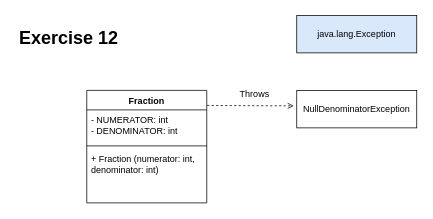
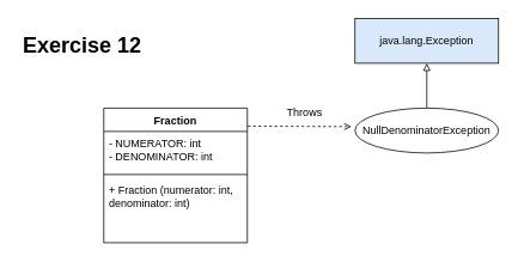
  <mxCell id="0" />
  <mxCell id="1" parent="0" />
  <mxCell id="2" value="Fraction" style="swimlane;fontStyle=1;align=center;verticalAlign=top;childLayout=stackLayout;horizontal=1;startSize=26;horizontalStack=0;resizeParent=1;resizeParentMax=0;resizeLast=0;collapsible=1;marginBottom=0;whiteSpace=wrap;html=1;" vertex="1" parent="1"><mxGeometry x="115" y="120" width="160" height="150" as="geometry" /></mxCell>
  <mxCell id="3" value="- NUMERATOR: int&lt;br&gt;- DENOMINATOR: int" style="text;strokeColor=none;fillColor=none;align=left;verticalAlign=top;spacingLeft=4;spacingRight=4;overflow=hidden;rotatable=0;points=[[0,0.5],[1,0.5]];portConstraint=eastwest;whiteSpace=wrap;html=1;" vertex="1" parent="2"><mxGeometry y="26" width="160" height="44" as="geometry" /></mxCell>
  <mxCell id="4" value="" style="line;strokeWidth=1;fillColor=none;align=left;verticalAlign=middle;spacingTop=-1;spacingLeft=3;spacingRight=3;rotatable=0;labelPosition=right;points=[];portConstraint=eastwest;strokeColor=inherit;" vertex="1" parent="2"><mxGeometry y="70" width="160" height="8" as="geometry" /></mxCell>
  <mxCell id="5" value="+ Fraction (numerator: int, denominator: int)" style="text;strokeColor=none;fillColor=none;align=left;verticalAlign=top;spacingLeft=4;spacingRight=4;overflow=hidden;rotatable=0;points=[[0,0.5],[1,0.5]];portConstraint=eastwest;whiteSpace=wrap;html=1;" vertex="1" parent="2"><mxGeometry y="78" width="160" height="72" as="geometry" /></mxCell>
  <mxCell id="6" value="java.lang.Exception" style="html=1;whiteSpace=wrap;fillColor=#dae8fc;" vertex="1" parent="1"><mxGeometry x="395" y="20" width="160" height="50" as="geometry" /></mxCell>
- <mxCell id="8" value="NullDenominatorException" style="html=1;whiteSpace=wrap;" vertex="1" parent="1"><mxGeometry x="395" y="120" width="160" height="50" as="geometry" /></mxCell>
+ <mxCell id="7" style="edgeStyle=orthogonalEdgeStyle;rounded=0;orthogonalLoop=1;jettySize=auto;html=1;entryX=0.5;entryY=1;entryDx=0;entryDy=0;endArrow=block;endFill=0;" edge="1" parent="1" source="8" target="6"><mxGeometry relative="1" as="geometry" /></mxCell>
+ <mxCell id="8" value="NullDenominatorException" style="ellipse;html=1;whiteSpace=wrap;" vertex="1" parent="1"><mxGeometry x="395" y="120" width="160" height="50" as="geometry" /></mxCell>
  <mxCell id="9" value="" style="endArrow=open;html=1;rounded=0;entryX=-0.025;entryY=0.414;entryDx=0;entryDy=0;entryPerimeter=0;exitX=1.003;exitY=0.134;exitDx=0;exitDy=0;exitPerimeter=0;dashed=1;endFill=0;" edge="1" parent="1" source="2" target="8"><mxGeometry width="50" height="50" relative="1" as="geometry"><mxPoint x="275" y="150" as="sourcePoint" /><mxPoint x="325" y="100" as="targetPoint" /></mxGeometry></mxCell>
  <mxCell id="10" value="Throws" style="text;html=1;strokeColor=none;fillColor=none;align=center;verticalAlign=middle;whiteSpace=wrap;rounded=0;" vertex="1" parent="1"><mxGeometry x="309" y="110" width="60" height="30" as="geometry" /></mxCell>
  <mxCell id="11" value="&lt;h1&gt;Exercise 12&lt;/h1&gt;" style="text;html=1;strokeColor=none;fillColor=none;spacing=5;spacingTop=-20;whiteSpace=wrap;overflow=hidden;rounded=0;" vertex="1" parent="1"><mxGeometry x="20" y="30" width="190" height="40" as="geometry" /></mxCell>
